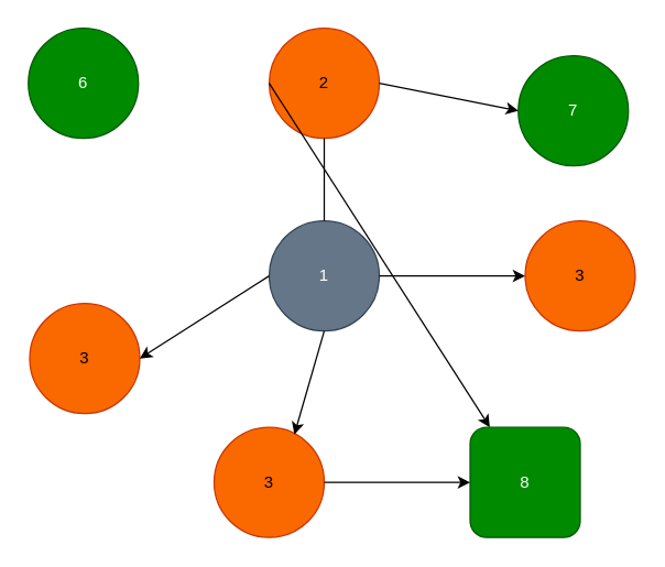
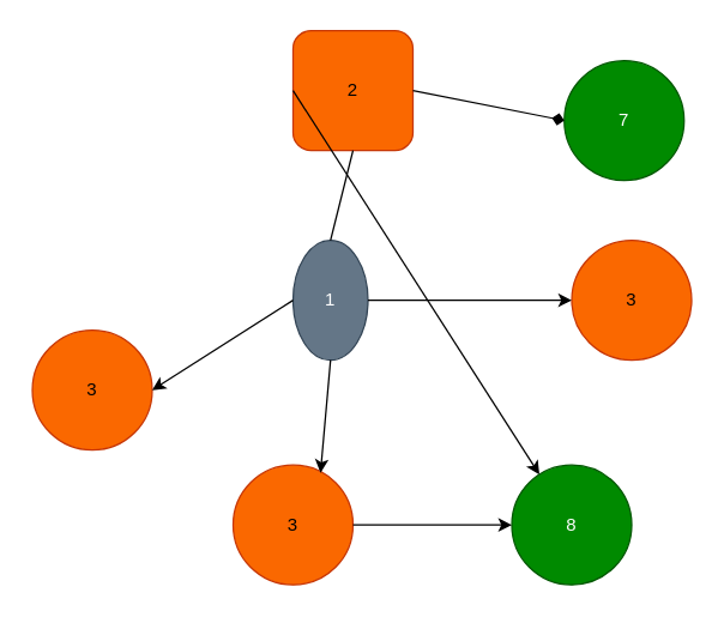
  <mxCell id="0" />
  <mxCell id="1" parent="0" />
- <mxCell id="2" value="1" style="ellipse;whiteSpace=wrap;html=1;aspect=fixed;fillColor=#647687;fontColor=#ffffff;strokeColor=#314354;" parent="1" vertex="1"><mxGeometry x="195" y="160" width="80" height="80" as="geometry" /></mxCell>
- <mxCell id="3" value="6" style="ellipse;whiteSpace=wrap;html=1;aspect=fixed;fillColor=#008a00;fontColor=#ffffff;strokeColor=#005700;" parent="1" vertex="1"><mxGeometry x="20" y="20" width="80" height="80" as="geometry" /></mxCell>
+ <mxCell id="2" value="1" style="ellipse;whiteSpace=wrap;html=1;aspect=fixed;fillColor=#647687;fontColor=#ffffff;strokeColor=#314354;" parent="1" vertex="1"><mxGeometry x="195" y="160" width="50" height="80" as="geometry" /></mxCell>
  <mxCell id="4" value="7" style="ellipse;whiteSpace=wrap;html=1;aspect=fixed;fillColor=#008a00;fontColor=#ffffff;strokeColor=#005700;" parent="1" vertex="1"><mxGeometry x="376" y="40" width="80" height="80" as="geometry" /></mxCell>
- <mxCell id="5" value="2" style="ellipse;whiteSpace=wrap;html=1;aspect=fixed;fillColor=#fa6800;fontColor=#000000;strokeColor=#C73500;" parent="1" vertex="1"><mxGeometry x="195" y="20" width="80" height="80" as="geometry" /></mxCell>
+ <mxCell id="5" value="2" style="whiteSpace=wrap;html=1;aspect=fixed;fillColor=#fa6800;fontColor=#000000;strokeColor=#C73500;rounded=1;" parent="1" vertex="1"><mxGeometry x="195" y="20" width="80" height="80" as="geometry" /></mxCell>
  <mxCell id="6" value="" style="endArrow=none;html=1;rounded=0;exitX=0.5;exitY=0;exitDx=0;exitDy=0;entryX=0.5;entryY=1;entryDx=0;entryDy=0;" parent="1" source="2" target="5" edge="1"><mxGeometry width="50" height="50" relative="1" as="geometry"><mxPoint x="-129" y="-50" as="sourcePoint" /><mxPoint x="-49" y="-50" as="targetPoint" /></mxGeometry></mxCell>
  <mxCell id="7" value="" style="endArrow=classic;html=1;rounded=0;exitX=0;exitY=0.5;exitDx=0;exitDy=0;" parent="1" source="5" target="15" edge="1"><mxGeometry width="50" height="50" relative="1" as="geometry"><mxPoint x="245" y="170" as="sourcePoint" /><mxPoint x="245" y="110" as="targetPoint" /></mxGeometry></mxCell>
- <mxCell id="8" value="" style="endArrow=classic;html=1;rounded=0;exitX=1;exitY=0.5;exitDx=0;exitDy=0;entryX=0;entryY=0.5;entryDx=0;entryDy=0;" parent="1" source="5" target="4" edge="1"><mxGeometry width="50" height="50" relative="1" as="geometry"><mxPoint x="255" y="180" as="sourcePoint" /><mxPoint x="255" y="120" as="targetPoint" /></mxGeometry></mxCell>
+ <mxCell id="8" value="" style="endArrow=diamond;html=1;rounded=0;exitX=1;exitY=0.5;exitDx=0;exitDy=0;entryX=0;entryY=0.5;entryDx=0;entryDy=0;" parent="1" source="5" target="4" edge="1"><mxGeometry width="50" height="50" relative="1" as="geometry"><mxPoint x="255" y="180" as="sourcePoint" /><mxPoint x="255" y="120" as="targetPoint" /></mxGeometry></mxCell>
  <mxCell id="9" value="3" style="ellipse;whiteSpace=wrap;html=1;aspect=fixed;fillColor=#fa6800;fontColor=#000000;strokeColor=#C73500;" parent="1" vertex="1"><mxGeometry x="381" y="160" width="80" height="80" as="geometry" /></mxCell>
  <mxCell id="10" value="" style="endArrow=classic;html=1;rounded=0;exitX=1;exitY=0.5;exitDx=0;exitDy=0;entryX=0;entryY=0.5;entryDx=0;entryDy=0;" parent="1" source="2" target="9" edge="1"><mxGeometry width="50" height="50" relative="1" as="geometry"><mxPoint x="291" y="200" as="sourcePoint" /><mxPoint x="271" y="260" as="targetPoint" /></mxGeometry></mxCell>
  <mxCell id="11" value="3" style="ellipse;whiteSpace=wrap;html=1;aspect=fixed;fillColor=#fa6800;fontColor=#000000;strokeColor=#C73500;" parent="1" vertex="1"><mxGeometry x="21" y="220" width="80" height="80" as="geometry" /></mxCell>
  <mxCell id="12" value="" style="endArrow=classic;html=1;rounded=0;exitX=0;exitY=0.5;exitDx=0;exitDy=0;entryX=1;entryY=0.5;entryDx=0;entryDy=0;" parent="1" source="2" target="11" edge="1"><mxGeometry width="50" height="50" relative="1" as="geometry"><mxPoint x="165" y="150" as="sourcePoint" /><mxPoint x="-129" y="280" as="targetPoint" /></mxGeometry></mxCell>
  <mxCell id="13" value="3" style="ellipse;whiteSpace=wrap;html=1;aspect=fixed;fillColor=#fa6800;fontColor=#000000;strokeColor=#C73500;" parent="1" vertex="1"><mxGeometry x="155" y="310" width="80" height="80" as="geometry" /></mxCell>
  <mxCell id="14" value="" style="endArrow=classic;html=1;rounded=0;exitX=0.5;exitY=1;exitDx=0;exitDy=0;entryX=0.729;entryY=0.065;entryDx=0;entryDy=0;entryPerimeter=0;" parent="1" source="2" target="13" edge="1"><mxGeometry width="50" height="50" relative="1" as="geometry"><mxPoint x="235" y="300" as="sourcePoint" /><mxPoint x="-89" y="380" as="targetPoint" /></mxGeometry></mxCell>
- <mxCell id="15" value="8" style="whiteSpace=wrap;html=1;aspect=fixed;fillColor=#008a00;fontColor=#ffffff;strokeColor=#005700;rounded=1;" parent="1" vertex="1"><mxGeometry x="341" y="310" width="80" height="80" as="geometry" /></mxCell>
+ <mxCell id="15" value="8" style="ellipse;whiteSpace=wrap;html=1;aspect=fixed;fillColor=#008a00;fontColor=#ffffff;strokeColor=#005700;" parent="1" vertex="1"><mxGeometry x="341" y="310" width="80" height="80" as="geometry" /></mxCell>
  <mxCell id="16" value="" style="endArrow=classic;html=1;rounded=0;exitX=1;exitY=0.5;exitDx=0;exitDy=0;entryX=0;entryY=0.5;entryDx=0;entryDy=0;" parent="1" source="13" target="15" edge="1"><mxGeometry width="50" height="50" relative="1" as="geometry"><mxPoint x="241" y="350" as="sourcePoint" /><mxPoint x="221" y="410" as="targetPoint" /></mxGeometry></mxCell>
